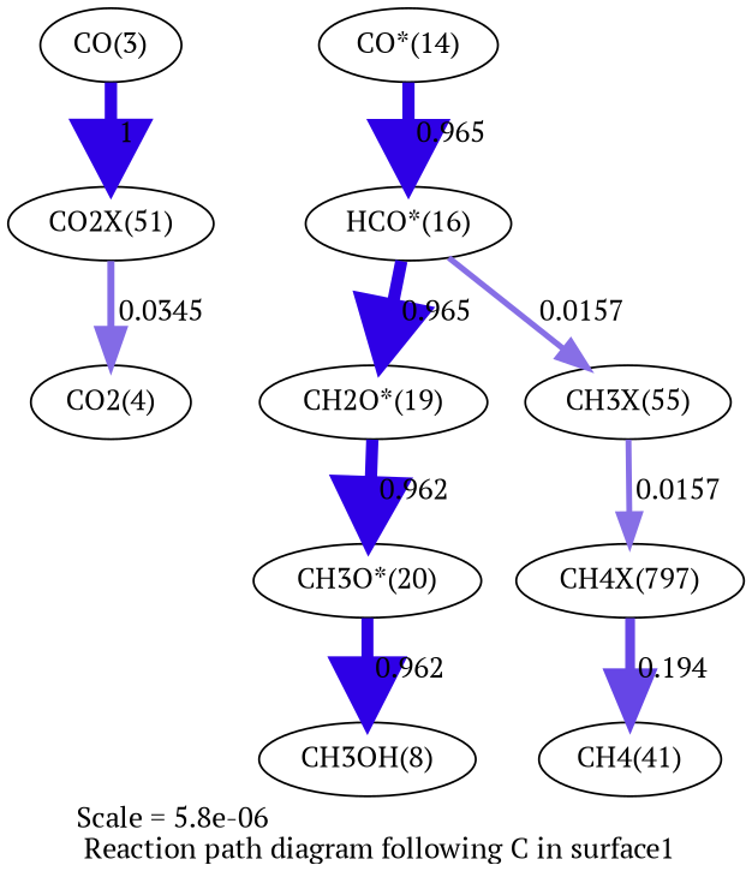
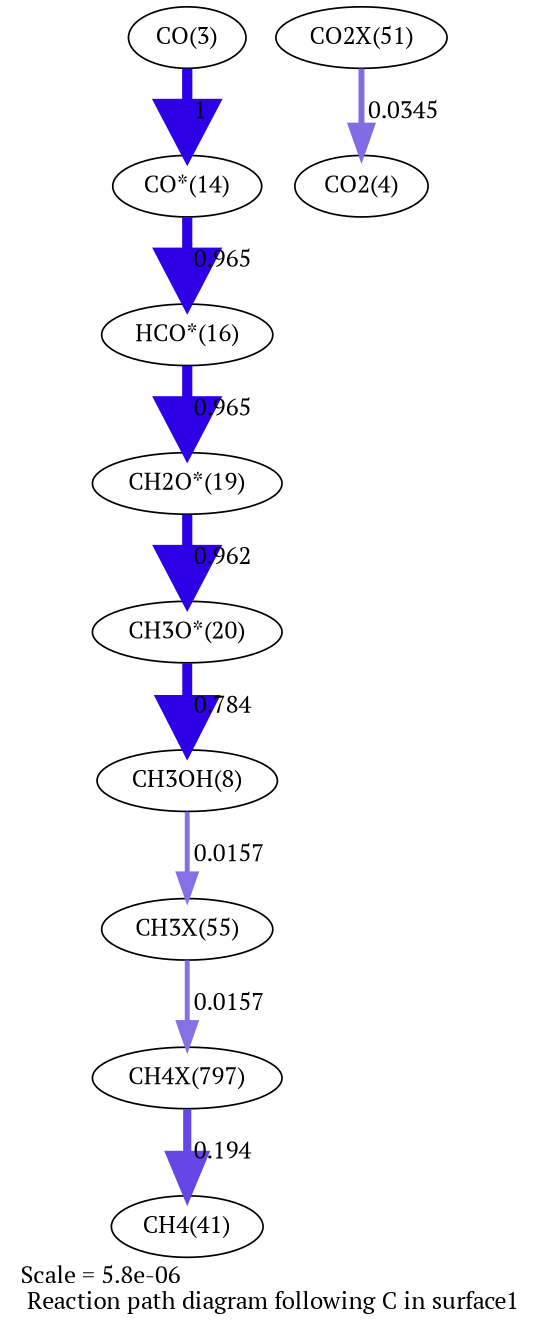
  digraph {
    fontname="PT Serif"
    label="Scale = 5.8e-06\l Reaction path diagram following C in surface1"
    node [fontname="PT Serif"]
    edge [arrowsize=2.99 color="0.7, 1.46, 0.9" fontname="PT Serif" penwidth=5.97]
    n1 [label="CO(3)"]
    n2 [label="CO*(14)"]
    n3 [label="HCO*(16)"]
    n4 [label="CH2O*(19)"]
    n5 [label="CO2X(51)"]
    n6 [label="CO2(4)"]
    n7 [label="CH3O*(20)"]
    n8 [label="CH3OH(8)"]
    n9 [label="CH3X(55)"]
    n10 [label="CH4X(797)"]
    n11 [label="CH4(41)"]
-   n1 -> n5 [arrowsize=3 color="0.7, 1.5, 0.9" label=" 1" penwidth=6]
+   n1 -> n2 [arrowsize=3 color="0.7, 1.5, 0.9" label=" 1" penwidth=6]
    n2 -> n3 [label=" 0.965"]
    n3 -> n4 [label=" 0.965"]
    n4 -> n7 [label=" 0.962"]
    n5 -> n6 [arrowsize=1.73 color="0.7, 0.534, 0.9" label=" 0.0345" penwidth=3.46]
-   n7 -> n8 [arrowsize=2.91 color="0.7, 1.28, 0.9" label=" 0.962" penwidth=5.82]
-   n3 -> n9 [arrowsize=1.43 color="0.7, 0.516, 0.9" label=" 0.0157" penwidth=2.86]
+   n7 -> n8 [arrowsize=2.91 color="0.7, 1.28, 0.9" label=" 0.784" penwidth=5.82]
+   n8 -> n9 [arrowsize=1.43 color="0.7, 0.516, 0.9" label=" 0.0157" penwidth=2.86]
    n9 -> n10 [arrowsize=1.43 color="0.7, 0.516, 0.9" label=" 0.0157" penwidth=2.86]
    n10 -> n11 [arrowsize=2.38 color="0.7, 0.694, 0.9" label=" 0.194" penwidth=4.76]
  }
